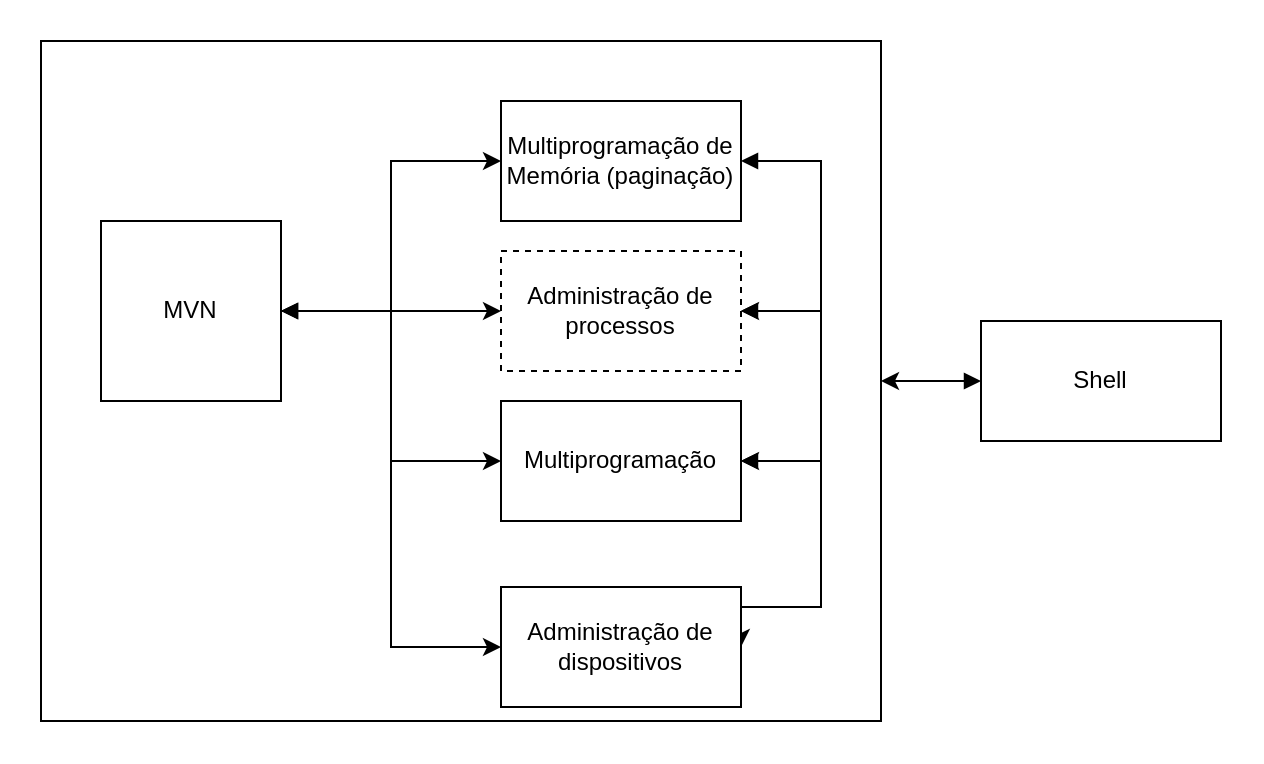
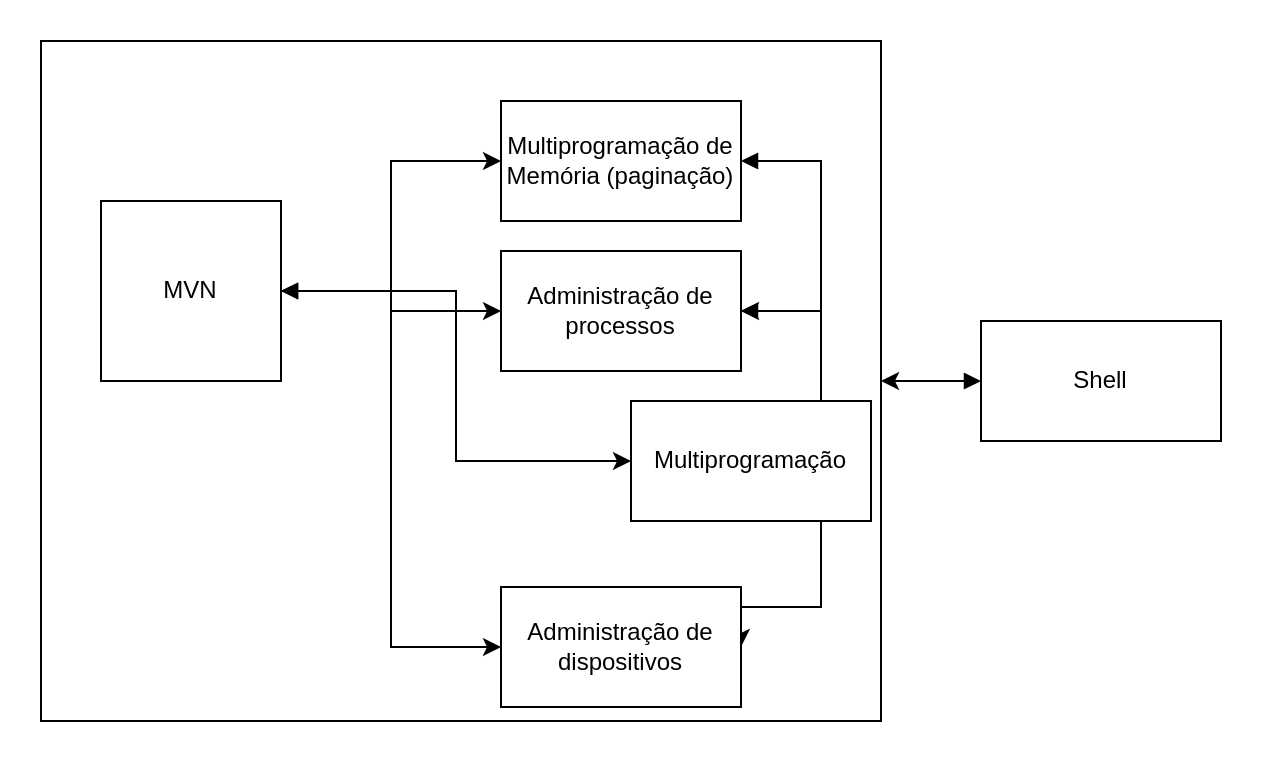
  <mxCell id="0" />
  <mxCell id="1" parent="0" />
  <mxCell id="2" value="" style="rounded=0;whiteSpace=wrap;html=1;" vertex="1" parent="1"><mxGeometry x="20" y="20" width="420" height="340" as="geometry" /></mxCell>
  <mxCell id="3" style="edgeStyle=orthogonalEdgeStyle;rounded=0;orthogonalLoop=1;jettySize=auto;html=1;exitX=1;exitY=0.5;exitDx=0;exitDy=0;entryX=0;entryY=0.5;entryDx=0;entryDy=0;" edge="1" parent="1" source="7" target="11"><mxGeometry relative="1" as="geometry" /></mxCell>
  <mxCell id="4" style="edgeStyle=orthogonalEdgeStyle;rounded=0;orthogonalLoop=1;jettySize=auto;html=1;exitX=1;exitY=0.5;exitDx=0;exitDy=0;entryX=0;entryY=0.5;entryDx=0;entryDy=0;" edge="1" parent="1" source="7" target="9"><mxGeometry relative="1" as="geometry" /></mxCell>
  <mxCell id="5" style="edgeStyle=orthogonalEdgeStyle;rounded=0;orthogonalLoop=1;jettySize=auto;html=1;exitX=1;exitY=0.5;exitDx=0;exitDy=0;entryX=0;entryY=0.5;entryDx=0;entryDy=0;startArrow=block;startFill=1;" edge="1" parent="1" source="7" target="13"><mxGeometry relative="1" as="geometry" /></mxCell>
  <mxCell id="6" style="edgeStyle=orthogonalEdgeStyle;rounded=0;orthogonalLoop=1;jettySize=auto;html=1;exitX=1;exitY=0.5;exitDx=0;exitDy=0;entryX=0;entryY=0.5;entryDx=0;entryDy=0;startArrow=block;startFill=1;" edge="1" parent="1" source="7" target="14"><mxGeometry relative="1" as="geometry" /></mxCell>
- <mxCell id="7" value="MVN" style="rounded=0;whiteSpace=wrap;html=1;" vertex="1" parent="1"><mxGeometry x="50" y="110" width="90" height="90" as="geometry" /></mxCell>
+ <mxCell id="7" value="MVN" style="rounded=0;whiteSpace=wrap;html=1;" vertex="1" parent="1"><mxGeometry x="50" y="100" width="90" height="90" as="geometry" /></mxCell>
  <mxCell id="8" style="edgeStyle=orthogonalEdgeStyle;rounded=0;orthogonalLoop=1;jettySize=auto;html=1;exitX=1;exitY=0.5;exitDx=0;exitDy=0;entryX=1;entryY=0.5;entryDx=0;entryDy=0;startArrow=block;startFill=1;" edge="1" parent="1" source="9" target="11"><mxGeometry relative="1" as="geometry"><Array as="points"><mxPoint x="410" y="80" /><mxPoint x="410" y="155" /></Array></mxGeometry></mxCell>
  <mxCell id="9" value="Multiprogramação de Memória (paginação)" style="rounded=0;whiteSpace=wrap;html=1;" vertex="1" parent="1"><mxGeometry x="250" y="50" width="120" height="60" as="geometry" /></mxCell>
  <mxCell id="10" style="edgeStyle=orthogonalEdgeStyle;rounded=0;orthogonalLoop=1;jettySize=auto;html=1;exitX=1;exitY=0.5;exitDx=0;exitDy=0;entryX=1;entryY=0.5;entryDx=0;entryDy=0;startArrow=block;startFill=1;" edge="1" parent="1" source="11" target="13"><mxGeometry relative="1" as="geometry"><Array as="points"><mxPoint x="410" y="155" /><mxPoint x="410" y="230" /></Array></mxGeometry></mxCell>
- <mxCell id="11" value="Administração de processos" style="rounded=0;whiteSpace=wrap;html=1;dashed=1;" vertex="1" parent="1"><mxGeometry x="250" y="125" width="120" height="60" as="geometry" /></mxCell>
+ <mxCell id="11" value="Administração de processos" style="rounded=0;whiteSpace=wrap;html=1;" vertex="1" parent="1"><mxGeometry x="250" y="125" width="120" height="60" as="geometry" /></mxCell>
  <mxCell id="12" style="edgeStyle=orthogonalEdgeStyle;rounded=0;orthogonalLoop=1;jettySize=auto;html=1;exitX=1;exitY=0.5;exitDx=0;exitDy=0;entryX=1;entryY=0.5;entryDx=0;entryDy=0;startArrow=block;startFill=1;" edge="1" parent="1" source="13" target="14"><mxGeometry relative="1" as="geometry"><Array as="points"><mxPoint x="410" y="230" /><mxPoint x="410" y="303" /></Array></mxGeometry></mxCell>
- <mxCell id="13" value="Multiprogramação" style="rounded=0;whiteSpace=wrap;html=1;" vertex="1" parent="1"><mxGeometry x="250" y="200" width="120" height="60" as="geometry" /></mxCell>
+ <mxCell id="13" value="Multiprogramação" style="rounded=0;whiteSpace=wrap;html=1;" vertex="1" parent="1"><mxGeometry x="315" y="200" width="120" height="60" as="geometry" /></mxCell>
  <mxCell id="14" value="Administração de dispositivos" style="rounded=0;whiteSpace=wrap;html=1;" vertex="1" parent="1"><mxGeometry x="250" y="293" width="120" height="60" as="geometry" /></mxCell>
  <mxCell id="15" style="edgeStyle=orthogonalEdgeStyle;rounded=0;orthogonalLoop=1;jettySize=auto;html=1;exitX=0;exitY=0.5;exitDx=0;exitDy=0;entryX=1;entryY=0.5;entryDx=0;entryDy=0;startArrow=block;startFill=1;" edge="1" parent="1" source="16" target="2"><mxGeometry relative="1" as="geometry" /></mxCell>
  <mxCell id="16" value="Shell" style="rounded=0;whiteSpace=wrap;html=1;" vertex="1" parent="1"><mxGeometry x="490" y="160" width="120" height="60" as="geometry" /></mxCell>
